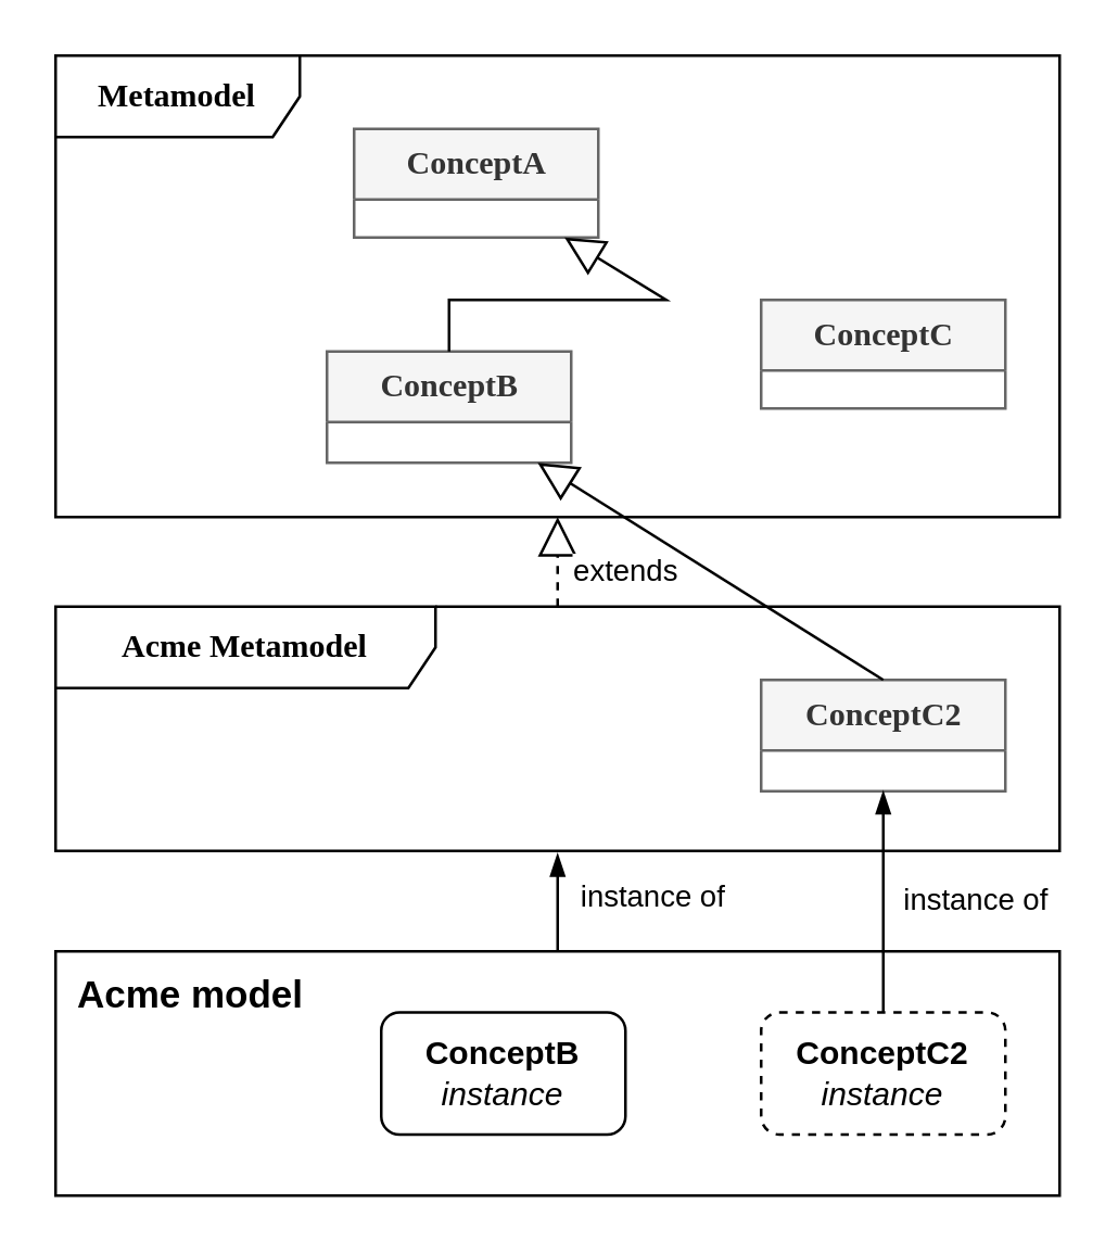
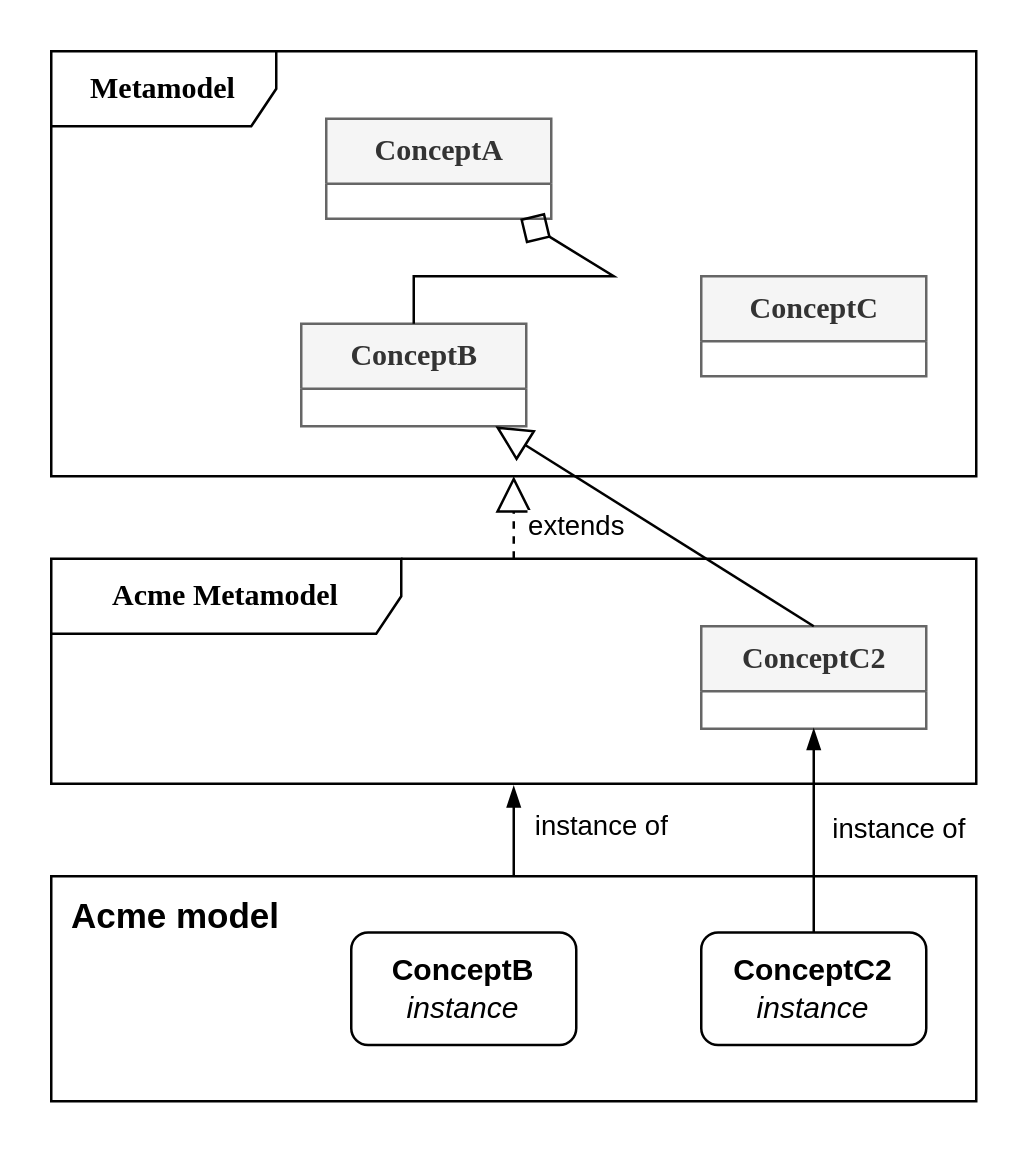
  <mxCell id="0" />
  <mxCell id="1" parent="0" />
  <mxCell id="2" value="&lt;b&gt;&lt;font style=&quot;font-size: 12px&quot;&gt;Metamodel&lt;/font&gt;&lt;/b&gt;" style="shape=umlFrame;whiteSpace=wrap;html=1;rounded=0;shadow=0;comic=0;labelBackgroundColor=none;strokeWidth=1;fontFamily=Verdana;fontSize=10;align=center;width=90;height=30;" parent="1" vertex="1"><mxGeometry x="20" y="20" width="370" height="170" as="geometry" /></mxCell>
  <mxCell id="3" value="&lt;b&gt;&lt;font style=&quot;font-size: 12px&quot;&gt;ConceptA&lt;/font&gt;&lt;/b&gt;" style="swimlane;html=1;fontStyle=0;childLayout=stackLayout;horizontal=1;startSize=26;fillColor=#f5f5f5;horizontalStack=0;resizeParent=1;resizeLast=0;collapsible=1;marginBottom=0;swimlaneFillColor=#ffffff;rounded=0;shadow=0;comic=0;labelBackgroundColor=none;strokeWidth=1;fontFamily=Verdana;fontSize=10;align=center;strokeColor=#666666;fontColor=#333333;" parent="1" vertex="1"><mxGeometry x="130" y="47" width="90" height="40" as="geometry" /></mxCell>
  <mxCell id="4" value="&lt;b&gt;&lt;font style=&quot;font-size: 12px&quot;&gt;ConceptB&lt;/font&gt;&lt;/b&gt;" style="swimlane;html=1;fontStyle=0;childLayout=stackLayout;horizontal=1;startSize=26;fillColor=#f5f5f5;horizontalStack=0;resizeParent=1;resizeLast=0;collapsible=1;marginBottom=0;swimlaneFillColor=#ffffff;rounded=0;shadow=0;comic=0;labelBackgroundColor=none;strokeWidth=1;fontFamily=Verdana;fontSize=10;align=center;strokeColor=#666666;fontColor=#333333;" parent="1" vertex="1"><mxGeometry x="120" y="129" width="90" height="41" as="geometry" /></mxCell>
  <mxCell id="5" value="&lt;b&gt;&lt;font style=&quot;font-size: 12px&quot;&gt;ConceptC&lt;/font&gt;&lt;/b&gt;" style="swimlane;html=1;fontStyle=0;childLayout=stackLayout;horizontal=1;startSize=26;fillColor=#f5f5f5;horizontalStack=0;resizeParent=1;resizeLast=0;collapsible=1;marginBottom=0;swimlaneFillColor=#ffffff;rounded=0;shadow=0;comic=0;labelBackgroundColor=none;strokeWidth=1;fontFamily=Verdana;fontSize=10;align=center;strokeColor=#666666;fontColor=#333333;" parent="1" vertex="1"><mxGeometry x="280" y="110" width="90" height="40" as="geometry" /></mxCell>
- <mxCell id="6" value="" style="endArrow=block;endSize=12;endFill=0;html=1;exitX=0.5;exitY=0;exitDx=0;exitDy=0;rounded=0;" parent="1" source="4" target="3" edge="1"><mxGeometry width="160" relative="1" as="geometry"><mxPoint x="160" y="239" as="sourcePoint" /><mxPoint x="340" y="117" as="targetPoint" /><Array as="points"><mxPoint x="165" y="110" /><mxPoint x="200" y="110" /><mxPoint x="245" y="110" /></Array></mxGeometry></mxCell>
+ <mxCell id="6" value="" style="endArrow=diamond;endSize=12;endFill=0;html=1;exitX=0.5;exitY=0;exitDx=0;exitDy=0;rounded=0;" parent="1" source="4" target="3" edge="1"><mxGeometry width="160" relative="1" as="geometry"><mxPoint x="160" y="239" as="sourcePoint" /><mxPoint x="340" y="117" as="targetPoint" /><Array as="points"><mxPoint x="165" y="110" /><mxPoint x="200" y="110" /><mxPoint x="245" y="110" /></Array></mxGeometry></mxCell>
  <mxCell id="7" value="&lt;b&gt;&lt;font style=&quot;font-size: 12px&quot;&gt;Acme Metamodel&lt;/font&gt;&lt;/b&gt;" style="shape=umlFrame;whiteSpace=wrap;html=1;rounded=0;shadow=0;comic=0;labelBackgroundColor=none;strokeWidth=1;fontFamily=Verdana;fontSize=10;align=center;width=140;height=30;" vertex="1" parent="1"><mxGeometry x="20" y="223" width="370" height="90" as="geometry" /></mxCell>
  <mxCell id="8" value="&lt;b&gt;&lt;font style=&quot;font-size: 12px&quot;&gt;ConceptC2&lt;/font&gt;&lt;/b&gt;" style="swimlane;html=1;fontStyle=0;childLayout=stackLayout;horizontal=1;startSize=26;fillColor=#f5f5f5;horizontalStack=0;resizeParent=1;resizeLast=0;collapsible=1;marginBottom=0;swimlaneFillColor=#ffffff;rounded=0;shadow=0;comic=0;labelBackgroundColor=none;strokeWidth=1;fontFamily=Verdana;fontSize=10;align=center;strokeColor=#666666;fontColor=#333333;" vertex="1" parent="1"><mxGeometry x="280" y="250" width="90" height="41" as="geometry" /></mxCell>
  <mxCell id="9" value="" style="endArrow=block;endSize=12;endFill=0;html=1;exitX=0.5;exitY=0;exitDx=0;exitDy=0;rounded=0;" edge="1" parent="1" source="8" target="4"><mxGeometry width="160" relative="1" as="geometry"><mxPoint x="205" y="139" as="sourcePoint" /><mxPoint x="255" y="100" as="targetPoint" /></mxGeometry></mxCell>
  <mxCell id="10" value="extends" style="endArrow=block;endSize=12;endFill=0;html=1;rounded=0;dashed=1;" edge="1" parent="1" source="7" target="2"><mxGeometry x="-0.212" y="-25" width="160" relative="1" as="geometry"><mxPoint x="335" y="270" as="sourcePoint" /><mxPoint x="335" y="160" as="targetPoint" /><mxPoint as="offset" /></mxGeometry></mxCell>
  <mxCell id="11" value="instance of" style="edgeStyle=orthogonalEdgeStyle;rounded=0;orthogonalLoop=1;jettySize=auto;html=1;endArrow=blockThin;endFill=1;" edge="1" parent="1"><mxGeometry x="0.135" y="-35" relative="1" as="geometry"><mxPoint x="205" y="351" as="sourcePoint" /><mxPoint x="205" y="314" as="targetPoint" /><mxPoint as="offset" /></mxGeometry></mxCell>
  <mxCell id="12" value="" style="rounded=0;whiteSpace=wrap;html=1;" vertex="1" parent="1"><mxGeometry x="20" y="350" width="370" height="90" as="geometry" /></mxCell>
  <mxCell id="13" value="&lt;font style=&quot;font-size: 14px&quot;&gt;&lt;b&gt;Acme model&lt;/b&gt;&lt;/font&gt;" style="text;html=1;strokeColor=none;fillColor=none;align=center;verticalAlign=middle;whiteSpace=wrap;rounded=0;" vertex="1" parent="1"><mxGeometry x="20" y="356" width="100" height="20" as="geometry" /></mxCell>
- <mxCell id="14" value="&lt;b&gt;ConceptC2&lt;/b&gt; &lt;i&gt;instance&lt;/i&gt;" style="rounded=1;whiteSpace=wrap;html=1;dashed=1;" vertex="1" parent="1"><mxGeometry x="280" y="372.5" width="90" height="45" as="geometry" /></mxCell>
+ <mxCell id="14" value="&lt;b&gt;ConceptC2&lt;/b&gt; &lt;i&gt;instance&lt;/i&gt;" style="rounded=1;whiteSpace=wrap;html=1;" vertex="1" parent="1"><mxGeometry x="280" y="372.5" width="90" height="45" as="geometry" /></mxCell>
  <mxCell id="15" value="&lt;div&gt;&lt;b&gt;ConceptB&lt;/b&gt;&lt;/div&gt;&lt;div&gt;&lt;i&gt;instance&lt;/i&gt;&lt;/div&gt;" style="rounded=1;whiteSpace=wrap;html=1;" vertex="1" parent="1"><mxGeometry x="140" y="372.5" width="90" height="45" as="geometry" /></mxCell>
  <mxCell id="16" style="rounded=0;orthogonalLoop=1;jettySize=auto;html=1;entryX=0.5;entryY=1;entryDx=0;entryDy=0;endArrow=blockThin;endFill=1;" edge="1" parent="1" source="14" target="8"><mxGeometry relative="1" as="geometry"><mxPoint x="195" y="382.5" as="sourcePoint" /><mxPoint x="175" y="180" as="targetPoint" /></mxGeometry></mxCell>
  <mxCell id="17" value="instance of" style="edgeLabel;html=1;align=center;verticalAlign=middle;resizable=0;points=[];" vertex="1" connectable="0" parent="16"><mxGeometry x="-0.126" relative="1" as="geometry"><mxPoint x="33" y="-6" as="offset" /></mxGeometry></mxCell>
